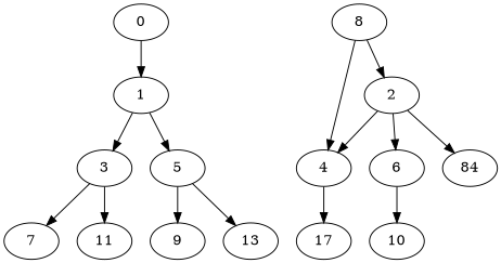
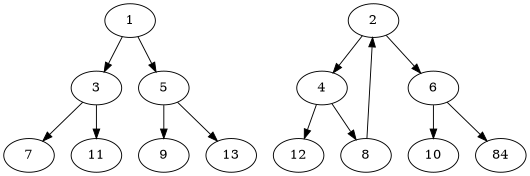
  digraph {
-   0
    1
    3
    5
    2
    4
    6
    7
    11
    9
    13
    8
-   12 [label=17]
+   12
    10
    n15 [label=84]
-   0 -> 1
    1 -> 3
    1 -> 5
    3 -> 7
    3 -> 11
    5 -> 9
    5 -> 13
    2 -> 4
    2 -> 6
-   8 -> 4
+   4 -> 8
    4 -> 12
    6 -> 10
-   2 -> n15
+   6 -> n15
    8 -> 2
  }
